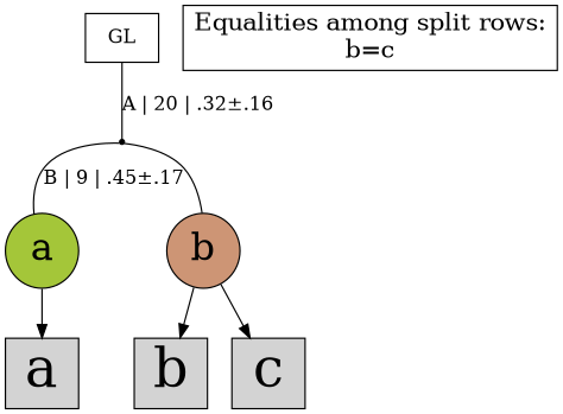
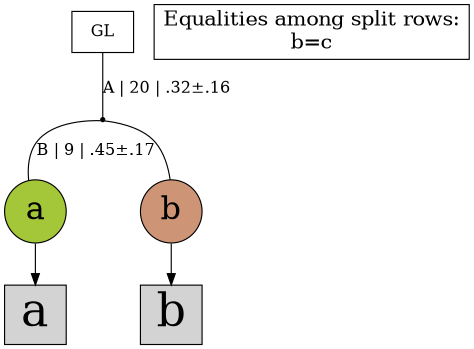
  digraph {
    node [fontsize=40 shape=box style=filled]
    edge [arrowhead=normal]
    n1 [fillcolor="#a4c639" fontsize=28 label=a shape=oval]
    n2 [fillcolor="#cd9575" fontsize=28 label=b shape=oval]
    n3 [label=a]
    n4 [label=b]
-   n5 [label=c]
    n6 [fontsize=18 label="Equalities among split rows:\nb=c\n" style=""]
    Int1 [fillcolor=black shape=point fontsize=""]
    n8 [fillcolor=white label=GL fontsize=""]
    subgraph sub_1 {
      rank=same
      n1
      n2
    }
    n1 -> n3
    n2 -> n4
-   n2 -> n5
    Int1 -> n1 [arrowhead=none label="B | 9 | .45±.17"]
    Int1 -> n2 [arrowhead=none]
    n8 -> Int1 [arrowhead=none label="A | 20 | .32±.16"]
  }
